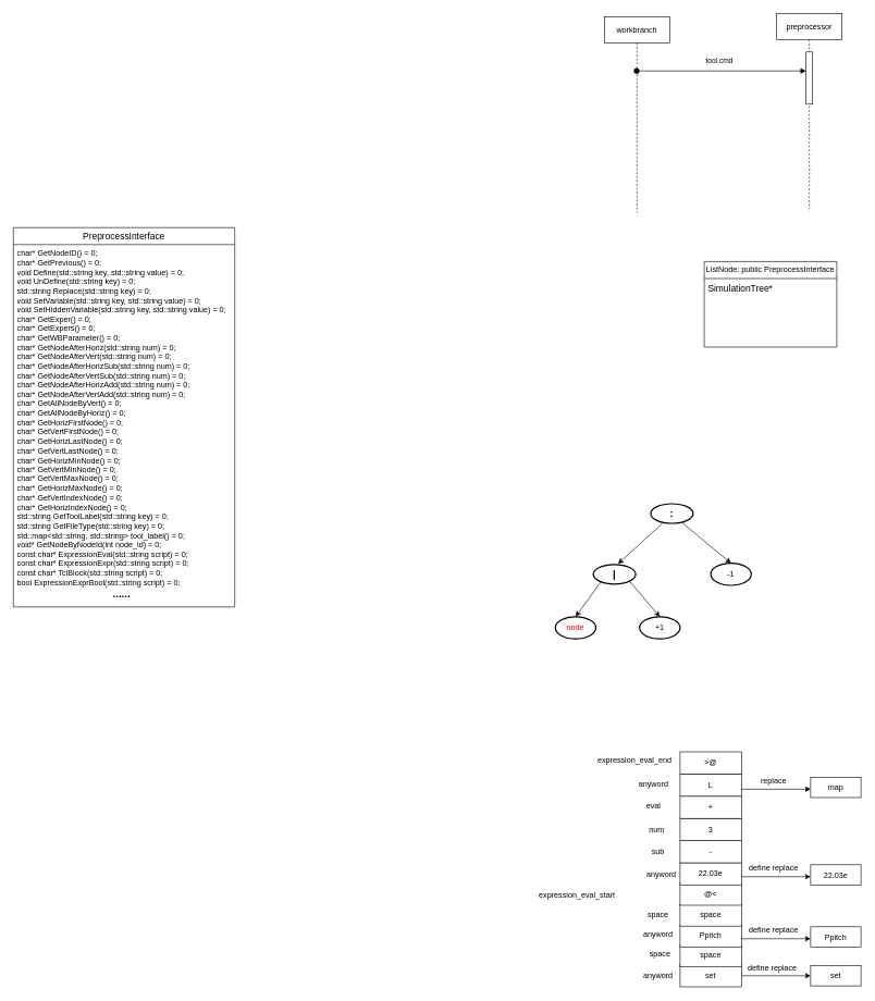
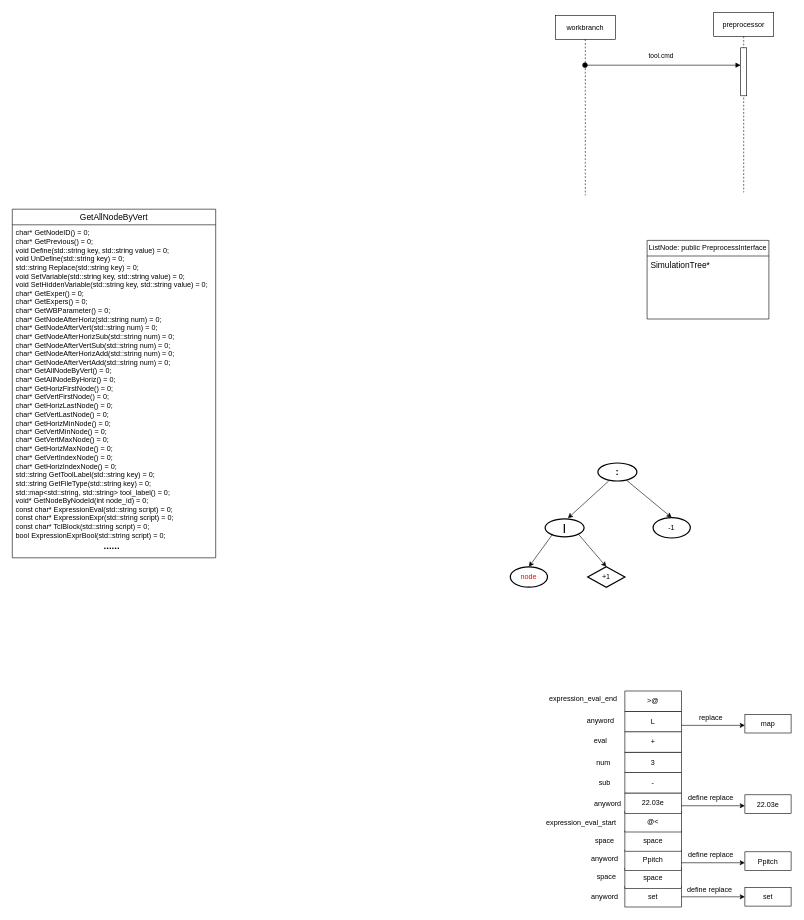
  <mxCell id="0" />
  <mxCell id="1" parent="0" />
  <mxCell id="2" value="" style="group" parent="1" vertex="1" connectable="0"><mxGeometry x="925" y="20" width="364" height="305" as="geometry" /></mxCell>
  <mxCell id="3" value="workbranch" style="shape=umlLifeline;perimeter=lifelinePerimeter;whiteSpace=wrap;html=1;container=1;dropTarget=0;collapsible=0;recursiveResize=0;outlineConnect=0;portConstraint=eastwest;newEdgeStyle={&quot;edgeStyle&quot;:&quot;elbowEdgeStyle&quot;,&quot;elbow&quot;:&quot;vertical&quot;,&quot;curved&quot;:0,&quot;rounded&quot;:0};" parent="2" vertex="1"><mxGeometry y="5" width="100" height="300" as="geometry" /></mxCell>
  <mxCell id="4" value="preprocessor" style="shape=umlLifeline;perimeter=lifelinePerimeter;whiteSpace=wrap;html=1;container=1;dropTarget=0;collapsible=0;recursiveResize=0;outlineConnect=0;portConstraint=eastwest;newEdgeStyle={&quot;edgeStyle&quot;:&quot;elbowEdgeStyle&quot;,&quot;elbow&quot;:&quot;vertical&quot;,&quot;curved&quot;:0,&quot;rounded&quot;:0};" parent="2" vertex="1"><mxGeometry x="264" width="100" height="300" as="geometry" /></mxCell>
  <mxCell id="5" value="" style="html=1;points=[];perimeter=orthogonalPerimeter;outlineConnect=0;targetShapes=umlLifeline;portConstraint=eastwest;newEdgeStyle={&quot;edgeStyle&quot;:&quot;elbowEdgeStyle&quot;,&quot;elbow&quot;:&quot;vertical&quot;,&quot;curved&quot;:0,&quot;rounded&quot;:0};" parent="4" vertex="1"><mxGeometry x="45" y="59" width="10" height="80" as="geometry" /></mxCell>
  <mxCell id="6" value="tool.cmd" style="html=1;verticalAlign=bottom;startArrow=oval;endArrow=block;startSize=8;edgeStyle=elbowEdgeStyle;elbow=vertical;curved=0;rounded=0;" parent="2" source="3" target="5" edge="1"><mxGeometry x="-0.031" y="6" relative="1" as="geometry"><mxPoint x="83" y="66" as="sourcePoint" /><Array as="points"><mxPoint x="191" y="88" /></Array><mxPoint as="offset" /></mxGeometry></mxCell>
- <mxCell id="7" value="&lt;div style=&quot;font-size: 14px; line-height: 120%;&quot;&gt;&lt;span style=&quot;background-color: rgb(255, 255, 255);&quot;&gt;PreprocessInterface&lt;/span&gt;&lt;/div&gt;" style="swimlane;fontStyle=0;childLayout=stackLayout;horizontal=1;startSize=26;fillColor=none;horizontalStack=0;resizeParent=1;resizeParentMax=0;resizeLast=0;collapsible=1;marginBottom=0;whiteSpace=wrap;html=1;align=center;" parent="1" vertex="1"><mxGeometry x="20" y="348" width="339" height="581" as="geometry" /></mxCell>
+ <mxCell id="7" value="&lt;div style=&quot;font-size: 14px; line-height: 120%;&quot;&gt;&lt;span style=&quot;background-color: rgb(255, 255, 255);&quot;&gt;GetAllNodeByVert&lt;/span&gt;&lt;/div&gt;" style="swimlane;fontStyle=0;childLayout=stackLayout;horizontal=1;startSize=26;fillColor=none;horizontalStack=0;resizeParent=1;resizeParentMax=0;resizeLast=0;collapsible=1;marginBottom=0;whiteSpace=wrap;html=1;align=center;" parent="1" vertex="1"><mxGeometry x="20" y="348" width="339" height="581" as="geometry" /></mxCell>
  <mxCell id="8" value="&lt;div&gt;char* GetNodeID() = 0;&lt;/div&gt;&lt;div&gt;char* GetPrevious() = 0;&lt;/div&gt;&lt;div&gt;void Define(std::string key, std::string value) = 0;&lt;/div&gt;&lt;div&gt;void UnDefine(std::string key) = 0;&lt;/div&gt;&lt;div&gt;std::string Replace(std::string key) = 0;&lt;/div&gt;&lt;div&gt;void SetVariable(std::string key, std::string value) = 0;&lt;/div&gt;&lt;div&gt;void SetHiddenVariable(std::string key, std::string value) = 0;&lt;/div&gt;&lt;div&gt;char* GetExper() = 0;&lt;/div&gt;&lt;div&gt;char* GetExpers() = 0;&lt;/div&gt;&lt;div&gt;char* GetWBParameter() = 0;&lt;/div&gt;&lt;div&gt;char* GetNodeAfterHoriz(std::string num) = 0;&lt;/div&gt;&lt;div&gt;char* GetNodeAfterVert(std::string num) = 0;&lt;/div&gt;&lt;div&gt;char* GetNodeAfterHorizSub(std::string num) = 0;&lt;/div&gt;&lt;div&gt;char* GetNodeAfterVertSub(std::string num) = 0;&lt;/div&gt;&lt;div&gt;char* GetNodeAfterHorizAdd(std::string num) = 0;&lt;/div&gt;&lt;div&gt;char* GetNodeAfterVertAdd(std::string num) = 0;&lt;/div&gt;&lt;div&gt;char* GetAllNodeByVert() = 0;&lt;/div&gt;&lt;div&gt;char* GetAllNodeByHoriz() = 0;&lt;/div&gt;&lt;div&gt;char* GetHorizFirstNode() = 0;&lt;/div&gt;&lt;div&gt;char* GetVertFirstNode() = 0;&lt;/div&gt;&lt;div&gt;char* GetHorizLastNode() = 0;&lt;/div&gt;&lt;div&gt;char* GetVertLastNode() = 0;&lt;/div&gt;&lt;div&gt;char* GetHorizMinNode() = 0;&lt;/div&gt;&lt;div&gt;char* GetVertMinNode() = 0;&lt;/div&gt;&lt;div&gt;char* GetVertMaxNode() = 0;&lt;/div&gt;&lt;div&gt;char* GetHorizMaxNode() = 0;&lt;/div&gt;&lt;div&gt;char* GetVertIndexNode() = 0;&lt;/div&gt;&lt;div&gt;char* GetHorizIndexNode() = 0;&lt;/div&gt;&lt;div&gt;std::string GetToolLabel(std::string key) = 0;&lt;/div&gt;&lt;div&gt;std::string GetFileType(std::string key) = 0;&lt;/div&gt;&lt;div&gt;std::map&amp;lt;std::string, std::string&amp;gt; tool_label() = 0;&lt;/div&gt;&lt;div&gt;void* GetNodeByNodeId(int node_id) = 0;&lt;/div&gt;&lt;div&gt;const char* ExpressionEval(std::string script) = 0;&lt;/div&gt;&lt;div&gt;const char* ExpressionExpr(std::string script) = 0;&lt;/div&gt;&lt;div&gt;const char* TclBlock(std::string script) = 0;&lt;/div&gt;&lt;div&gt;bool ExpressionExprBool(std::string script) = 0;&lt;/div&gt;&lt;div style=&quot;text-align: center;&quot;&gt;&lt;font style=&quot;font-size: 16px;&quot;&gt;&lt;b&gt;......&lt;/b&gt;&lt;/font&gt;&lt;/div&gt;" style="text;strokeColor=none;fillColor=none;align=left;verticalAlign=top;spacingLeft=4;spacingRight=4;overflow=hidden;rotatable=0;points=[[0,0.5],[1,0.5]];portConstraint=eastwest;whiteSpace=wrap;html=1;" parent="7" vertex="1"><mxGeometry y="26" width="339" height="555" as="geometry" /></mxCell>
  <mxCell id="9" value="ListNode: public PreprocessInterface" style="swimlane;fontStyle=0;childLayout=stackLayout;horizontal=1;startSize=26;fillColor=none;horizontalStack=0;resizeParent=1;resizeParentMax=0;resizeLast=0;collapsible=1;marginBottom=0;whiteSpace=wrap;html=1;" parent="1" vertex="1"><mxGeometry x="1078" y="400" width="203" height="131" as="geometry" /></mxCell>
  <mxCell id="10" value="&lt;div style=&quot;font-size: 14px; line-height: 19px;&quot;&gt;&lt;span style=&quot;background-color: rgb(255, 255, 255);&quot;&gt;SimulationTree*&lt;/span&gt;&lt;/div&gt;" style="text;strokeColor=none;fillColor=none;align=left;verticalAlign=top;spacingLeft=4;spacingRight=4;overflow=hidden;rotatable=0;points=[[0,0.5],[1,0.5]];portConstraint=eastwest;whiteSpace=wrap;html=1;" parent="9" vertex="1"><mxGeometry y="26" width="203" height="105" as="geometry" /></mxCell>
  <mxCell id="11" value="&lt;b&gt;&lt;font style=&quot;font-size: 16px;&quot;&gt;|&lt;/font&gt;&lt;/b&gt;" style="strokeWidth=2;html=1;shape=mxgraph.flowchart.start_1;whiteSpace=wrap;movable=1;resizable=1;rotatable=1;deletable=1;editable=1;locked=0;connectable=1;" parent="1" vertex="1"><mxGeometry x="908" y="864" width="65" height="30" as="geometry" /></mxCell>
  <mxCell id="12" value="" style="endArrow=classic;html=1;rounded=0;entryX=0.5;entryY=0;entryDx=0;entryDy=0;movable=1;resizable=1;rotatable=1;deletable=1;editable=1;locked=0;connectable=1;" parent="1" target="13" edge="1"><mxGeometry width="50" height="50" relative="1" as="geometry"><mxPoint x="921" y="889" as="sourcePoint" /><mxPoint x="843" y="954" as="targetPoint" /></mxGeometry></mxCell>
  <mxCell id="13" value="&lt;font color=&quot;#ff0000&quot;&gt;node&lt;/font&gt;" style="ellipse;whiteSpace=wrap;html=1;strokeWidth=2;movable=1;resizable=1;rotatable=1;deletable=1;editable=1;locked=0;connectable=1;" parent="1" vertex="1"><mxGeometry x="850" y="944" width="62" height="34" as="geometry" /></mxCell>
- <mxCell id="14" value="+1" style="ellipse;whiteSpace=wrap;html=1;strokeWidth=2;movable=1;resizable=1;rotatable=1;deletable=1;editable=1;locked=0;connectable=1;" parent="1" vertex="1"><mxGeometry x="979" y="944" width="62" height="34" as="geometry" /></mxCell>
+ <mxCell id="14" value="+1" style="rhombus;whiteSpace=wrap;html=1;strokeWidth=2;movable=1;resizable=1;rotatable=1;deletable=1;editable=1;locked=0;connectable=1;" parent="1" vertex="1"><mxGeometry x="979" y="944" width="62" height="34" as="geometry" /></mxCell>
  <mxCell id="15" value="&lt;span style=&quot;font-size: 16px;&quot;&gt;&lt;b&gt;:&lt;/b&gt;&lt;/span&gt;" style="strokeWidth=2;html=1;shape=mxgraph.flowchart.start_1;whiteSpace=wrap;movable=1;resizable=1;rotatable=1;deletable=1;editable=1;locked=0;connectable=1;" parent="1" vertex="1"><mxGeometry x="996" y="771" width="65" height="30" as="geometry" /></mxCell>
  <mxCell id="16" value="" style="endArrow=classic;html=1;rounded=0;exitX=0.277;exitY=1;exitDx=0;exitDy=0;exitPerimeter=0;movable=1;resizable=1;rotatable=1;deletable=1;editable=1;locked=0;connectable=1;" parent="1" source="15" edge="1"><mxGeometry width="50" height="50" relative="1" as="geometry"><mxPoint x="931" y="899" as="sourcePoint" /><mxPoint x="946" y="863" as="targetPoint" /></mxGeometry></mxCell>
  <mxCell id="17" value="-1" style="ellipse;whiteSpace=wrap;html=1;strokeWidth=2;movable=0;resizable=0;rotatable=0;deletable=0;editable=0;locked=1;connectable=0;" parent="1" vertex="1"><mxGeometry x="1088" y="862" width="62" height="34" as="geometry" /></mxCell>
  <mxCell id="18" value="" style="endArrow=classic;html=1;rounded=0;exitX=0.738;exitY=0.967;exitDx=0;exitDy=0;exitPerimeter=0;entryX=0.5;entryY=0;entryDx=0;entryDy=0;movable=1;resizable=1;rotatable=1;deletable=1;editable=1;locked=0;connectable=1;" parent="1" source="15" target="17" edge="1"><mxGeometry width="50" height="50" relative="1" as="geometry"><mxPoint x="664" y="929" as="sourcePoint" /><mxPoint x="714" y="879" as="targetPoint" /></mxGeometry></mxCell>
  <mxCell id="19" value="" style="endArrow=classic;html=1;rounded=0;exitX=0.855;exitY=0.855;exitDx=0;exitDy=0;exitPerimeter=0;entryX=0.5;entryY=0;entryDx=0;entryDy=0;movable=1;resizable=1;rotatable=1;deletable=1;editable=1;locked=0;connectable=1;" parent="1" source="11" target="14" edge="1"><mxGeometry width="50" height="50" relative="1" as="geometry"><mxPoint x="664" y="929" as="sourcePoint" /><mxPoint x="714" y="879" as="targetPoint" /></mxGeometry></mxCell>
  <mxCell id="20" value="" style="edgeStyle=orthogonalEdgeStyle;rounded=0;orthogonalLoop=1;jettySize=auto;html=1;" parent="1" source="21" target="31" edge="1"><mxGeometry relative="1" as="geometry" /></mxCell>
  <mxCell id="21" value="set" style="rounded=0;whiteSpace=wrap;html=1;" parent="1" vertex="1"><mxGeometry x="1041" y="1477" width="94" height="34" as="geometry" /></mxCell>
  <mxCell id="22" value="space" style="rounded=0;whiteSpace=wrap;html=1;" parent="1" vertex="1"><mxGeometry x="1041" y="1446" width="94" height="34" as="geometry" /></mxCell>
  <mxCell id="23" value="anyword" style="text;html=1;align=center;verticalAlign=middle;resizable=0;points=[];autosize=1;strokeColor=none;fillColor=none;" parent="1" vertex="1"><mxGeometry x="975" y="1481" width="63" height="26" as="geometry" /></mxCell>
  <mxCell id="24" value="space" style="text;html=1;align=center;verticalAlign=middle;resizable=0;points=[];autosize=1;strokeColor=none;fillColor=none;" parent="1" vertex="1"><mxGeometry x="985" y="1448" width="50" height="26" as="geometry" /></mxCell>
  <mxCell id="25" value="Ppitch" style="rounded=0;whiteSpace=wrap;html=1;" parent="1" vertex="1"><mxGeometry x="1041" y="1416" width="94" height="34" as="geometry" /></mxCell>
  <mxCell id="26" value="anyword" style="text;html=1;align=center;verticalAlign=middle;resizable=0;points=[];autosize=1;strokeColor=none;fillColor=none;" parent="1" vertex="1"><mxGeometry x="975" y="1418" width="63" height="26" as="geometry" /></mxCell>
  <mxCell id="27" value="space" style="rounded=0;whiteSpace=wrap;html=1;" parent="1" vertex="1"><mxGeometry x="1041" y="1384" width="94" height="34" as="geometry" /></mxCell>
  <mxCell id="28" value="@&amp;lt;" style="rounded=0;whiteSpace=wrap;html=1;" parent="1" vertex="1"><mxGeometry x="1041" y="1352" width="94" height="34" as="geometry" /></mxCell>
  <mxCell id="29" value="space" style="text;html=1;align=center;verticalAlign=middle;resizable=0;points=[];autosize=1;strokeColor=none;fillColor=none;" parent="1" vertex="1"><mxGeometry x="981.5" y="1388" width="50" height="26" as="geometry" /></mxCell>
- <mxCell id="30" value="expression_eval_start" style="text;html=1;align=center;verticalAlign=middle;resizable=0;points=[];autosize=1;strokeColor=none;fillColor=none;" parent="1" vertex="1"><mxGeometry x="815" y="1358" width="135" height="26" as="geometry" /></mxCell>
+ <mxCell id="30" value="expression_eval_start" style="text;html=1;align=center;verticalAlign=middle;resizable=0;points=[];autosize=1;strokeColor=none;fillColor=none;" parent="1" vertex="1"><mxGeometry x="900" y="1358" width="135" height="26" as="geometry" /></mxCell>
  <mxCell id="31" value="set" style="rounded=0;whiteSpace=wrap;html=1;" parent="1" vertex="1"><mxGeometry x="1241" y="1478.5" width="77" height="31" as="geometry" /></mxCell>
  <mxCell id="32" value="define replace" style="text;html=1;align=center;verticalAlign=middle;resizable=0;points=[];autosize=1;strokeColor=none;fillColor=none;" parent="1" vertex="1"><mxGeometry x="1135" y="1470" width="93" height="26" as="geometry" /></mxCell>
  <mxCell id="33" value="Ppitch" style="rounded=0;whiteSpace=wrap;html=1;" parent="1" vertex="1"><mxGeometry x="1241" y="1419" width="77" height="31" as="geometry" /></mxCell>
  <mxCell id="34" value="define replace" style="text;html=1;align=center;verticalAlign=middle;resizable=0;points=[];autosize=1;strokeColor=none;fillColor=none;" parent="1" vertex="1"><mxGeometry x="1137" y="1411.25" width="93" height="26" as="geometry" /></mxCell>
  <mxCell id="35" value="" style="edgeStyle=orthogonalEdgeStyle;rounded=0;orthogonalLoop=1;jettySize=auto;html=1;" parent="1" edge="1"><mxGeometry relative="1" as="geometry"><mxPoint x="1135" y="1437.25" as="sourcePoint" /><mxPoint x="1241" y="1437.25" as="targetPoint" /></mxGeometry></mxCell>
  <mxCell id="36" value="22.03e" style="rounded=0;whiteSpace=wrap;html=1;" parent="1" vertex="1"><mxGeometry x="1041" y="1321" width="94" height="34" as="geometry" /></mxCell>
  <mxCell id="37" value="-" style="rounded=0;whiteSpace=wrap;html=1;" parent="1" vertex="1"><mxGeometry x="1041" y="1287" width="94" height="34" as="geometry" /></mxCell>
  <mxCell id="38" value="3" style="rounded=0;whiteSpace=wrap;html=1;" parent="1" vertex="1"><mxGeometry x="1041" y="1253" width="94" height="34" as="geometry" /></mxCell>
  <mxCell id="39" value="+" style="rounded=0;whiteSpace=wrap;html=1;" parent="1" vertex="1"><mxGeometry x="1041" y="1219" width="94" height="34" as="geometry" /></mxCell>
  <mxCell id="40" value="L" style="rounded=0;whiteSpace=wrap;html=1;" parent="1" vertex="1"><mxGeometry x="1041" y="1185" width="94" height="34" as="geometry" /></mxCell>
  <mxCell id="41" value="&amp;gt;@" style="rounded=0;whiteSpace=wrap;html=1;" parent="1" vertex="1"><mxGeometry x="1041" y="1151" width="94" height="34" as="geometry" /></mxCell>
  <mxCell id="42" value="expression_eval_end" style="text;html=1;align=center;verticalAlign=middle;resizable=0;points=[];autosize=1;strokeColor=none;fillColor=none;" parent="1" vertex="1"><mxGeometry x="905" y="1151" width="131" height="26" as="geometry" /></mxCell>
  <mxCell id="43" value="anyword" style="text;html=1;align=center;verticalAlign=middle;resizable=0;points=[];autosize=1;strokeColor=none;fillColor=none;" parent="1" vertex="1"><mxGeometry x="968.5" y="1187" width="63" height="26" as="geometry" /></mxCell>
  <mxCell id="44" value="eval" style="text;html=1;align=center;verticalAlign=middle;resizable=0;points=[];autosize=1;strokeColor=none;fillColor=none;" parent="1" vertex="1"><mxGeometry x="981" y="1221" width="38" height="26" as="geometry" /></mxCell>
  <mxCell id="45" value="sub" style="text;html=1;align=center;verticalAlign=middle;resizable=0;points=[];autosize=1;strokeColor=none;fillColor=none;" parent="1" vertex="1"><mxGeometry x="988.5" y="1291" width="37" height="26" as="geometry" /></mxCell>
  <mxCell id="46" value="anyword" style="text;html=1;align=center;verticalAlign=middle;resizable=0;points=[];autosize=1;strokeColor=none;fillColor=none;" parent="1" vertex="1"><mxGeometry x="980" y="1326" width="63" height="26" as="geometry" /></mxCell>
  <mxCell id="47" value="num" style="text;html=1;align=center;verticalAlign=middle;resizable=0;points=[];autosize=1;strokeColor=none;fillColor=none;" parent="1" vertex="1"><mxGeometry x="984" y="1257" width="41" height="26" as="geometry" /></mxCell>
  <mxCell id="48" value="22.03e" style="rounded=0;whiteSpace=wrap;html=1;" parent="1" vertex="1"><mxGeometry x="1241" y="1324" width="77" height="31" as="geometry" /></mxCell>
  <mxCell id="49" value="define replace" style="text;html=1;align=center;verticalAlign=middle;resizable=0;points=[];autosize=1;strokeColor=none;fillColor=none;" parent="1" vertex="1"><mxGeometry x="1137" y="1316.25" width="93" height="26" as="geometry" /></mxCell>
  <mxCell id="50" value="" style="edgeStyle=orthogonalEdgeStyle;rounded=0;orthogonalLoop=1;jettySize=auto;html=1;" parent="1" edge="1"><mxGeometry relative="1" as="geometry"><mxPoint x="1135" y="1342.25" as="sourcePoint" /><mxPoint x="1241" y="1342.25" as="targetPoint" /></mxGeometry></mxCell>
  <mxCell id="51" value="map" style="rounded=0;whiteSpace=wrap;html=1;" parent="1" vertex="1"><mxGeometry x="1241" y="1190" width="77" height="31" as="geometry" /></mxCell>
  <mxCell id="52" value="replace" style="text;html=1;align=center;verticalAlign=middle;resizable=0;points=[];autosize=1;strokeColor=none;fillColor=none;" parent="1" vertex="1"><mxGeometry x="1155" y="1182.25" width="57" height="26" as="geometry" /></mxCell>
  <mxCell id="53" value="" style="edgeStyle=orthogonalEdgeStyle;rounded=0;orthogonalLoop=1;jettySize=auto;html=1;" parent="1" edge="1"><mxGeometry relative="1" as="geometry"><mxPoint x="1135" y="1208.25" as="sourcePoint" /><mxPoint x="1241" y="1208.25" as="targetPoint" /></mxGeometry></mxCell>
